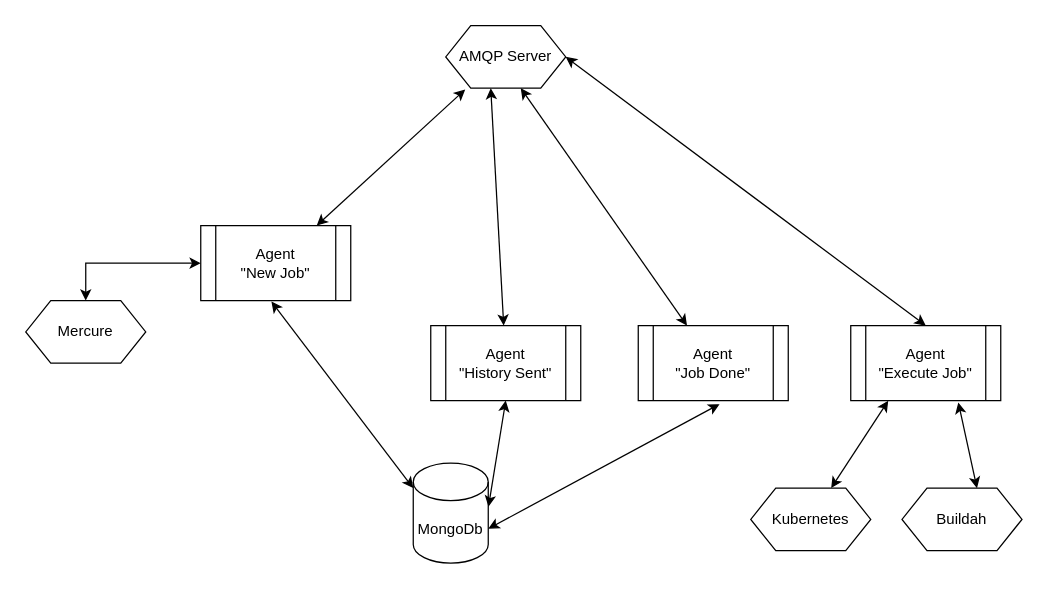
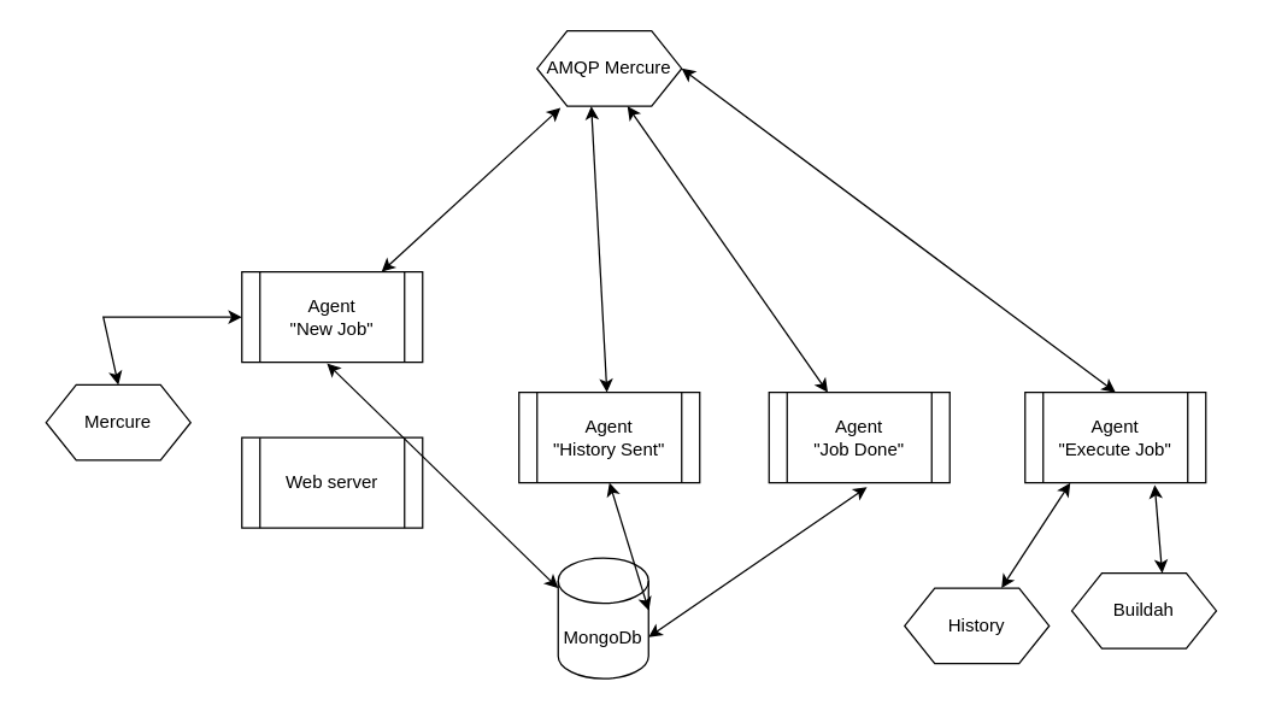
  <mxCell id="0" />
  <mxCell id="1" parent="0" />
- <mxCell id="2" value="MongoDb" style="shape=cylinder3;whiteSpace=wrap;html=1;boundedLbl=1;backgroundOutline=1;size=15;" vertex="1" parent="1"><mxGeometry x="330" y="370" width="60" height="80" as="geometry" /></mxCell>
+ <mxCell id="2" value="MongoDb" style="shape=cylinder3;whiteSpace=wrap;html=1;boundedLbl=1;backgroundOutline=1;size=15;" vertex="1" parent="1"><mxGeometry x="370" y="370" width="60" height="80" as="geometry" /></mxCell>
  <mxCell id="3" value="Agent &lt;br&gt;&quot;New Job&quot;" style="shape=process;whiteSpace=wrap;html=1;backgroundOutline=1;" vertex="1" parent="1"><mxGeometry x="160" y="180" width="120" height="60" as="geometry" /></mxCell>
+ <mxCell id="4" value="Web server" style="shape=process;whiteSpace=wrap;html=1;backgroundOutline=1;" vertex="1" parent="1"><mxGeometry x="160" y="290" width="120" height="60" as="geometry" /></mxCell>
  <mxCell id="5" value="Agent &lt;br&gt;&quot;History Sent&quot;" style="shape=process;whiteSpace=wrap;html=1;backgroundOutline=1;" vertex="1" parent="1"><mxGeometry x="344" y="260" width="120" height="60" as="geometry" /></mxCell>
  <mxCell id="6" value="Agent &lt;br&gt;&quot;Job Done&quot;" style="shape=process;whiteSpace=wrap;html=1;backgroundOutline=1;" vertex="1" parent="1"><mxGeometry x="510" y="260" width="120" height="60" as="geometry" /></mxCell>
  <mxCell id="7" value="Agent &lt;br&gt;&quot;Execute&amp;nbsp;Job&quot;" style="shape=process;whiteSpace=wrap;html=1;backgroundOutline=1;" vertex="1" parent="1"><mxGeometry x="680" y="260" width="120" height="60" as="geometry" /></mxCell>
- <mxCell id="8" value="AMQP Server" style="shape=hexagon;perimeter=hexagonPerimeter2;whiteSpace=wrap;html=1;fixedSize=1;" vertex="1" parent="1"><mxGeometry x="356" y="20" width="96" height="50" as="geometry" /></mxCell>
- <mxCell id="9" value="Buildah" style="shape=hexagon;perimeter=hexagonPerimeter2;whiteSpace=wrap;html=1;fixedSize=1;" vertex="1" parent="1"><mxGeometry x="721" y="390" width="96" height="50" as="geometry" /></mxCell>
- <mxCell id="10" value="Kubernetes" style="shape=hexagon;perimeter=hexagonPerimeter2;whiteSpace=wrap;html=1;fixedSize=1;" vertex="1" parent="1"><mxGeometry x="600" y="390" width="96" height="50" as="geometry" /></mxCell>
- <mxCell id="11" value="Mercure" style="shape=hexagon;perimeter=hexagonPerimeter2;whiteSpace=wrap;html=1;fixedSize=1;" vertex="1" parent="1"><mxGeometry x="20" y="240" width="96" height="50" as="geometry" /></mxCell>
+ <mxCell id="8" value="AMQP Mercure" style="shape=hexagon;perimeter=hexagonPerimeter2;whiteSpace=wrap;html=1;fixedSize=1;" vertex="1" parent="1"><mxGeometry x="356" y="20" width="96" height="50" as="geometry" /></mxCell>
+ <mxCell id="9" value="Buildah" style="shape=hexagon;perimeter=hexagonPerimeter2;whiteSpace=wrap;html=1;fixedSize=1;" vertex="1" parent="1"><mxGeometry x="711" y="380" width="96" height="50" as="geometry" /></mxCell>
+ <mxCell id="10" value="History" style="shape=hexagon;perimeter=hexagonPerimeter2;whiteSpace=wrap;html=1;fixedSize=1;" vertex="1" parent="1"><mxGeometry x="600" y="390" width="96" height="50" as="geometry" /></mxCell>
+ <mxCell id="11" value="Mercure" style="shape=hexagon;perimeter=hexagonPerimeter2;whiteSpace=wrap;html=1;fixedSize=1;" vertex="1" parent="1"><mxGeometry x="30" y="255" width="96" height="50" as="geometry" /></mxCell>
  <mxCell id="12" value="" style="endArrow=classic;startArrow=classic;html=1;rounded=0;exitX=0.471;exitY=1.012;exitDx=0;exitDy=0;exitPerimeter=0;entryX=0;entryY=0.25;entryDx=0;entryDy=0;entryPerimeter=0;" edge="1" parent="1" source="3" target="2"><mxGeometry width="50" height="50" relative="1" as="geometry"><mxPoint x="390" y="280" as="sourcePoint" /><mxPoint x="440" y="230" as="targetPoint" /></mxGeometry></mxCell>
  <mxCell id="13" value="" style="endArrow=classic;startArrow=classic;html=1;rounded=0;entryX=1.003;entryY=0.436;entryDx=0;entryDy=0;entryPerimeter=0;exitX=0.5;exitY=1;exitDx=0;exitDy=0;" edge="1" parent="1" source="5" target="2"><mxGeometry width="50" height="50" relative="1" as="geometry"><mxPoint x="390" y="280" as="sourcePoint" /><mxPoint x="360" y="360" as="targetPoint" /></mxGeometry></mxCell>
  <mxCell id="14" value="" style="endArrow=classic;startArrow=classic;html=1;rounded=0;entryX=0.542;entryY=1.047;entryDx=0;entryDy=0;entryPerimeter=0;exitX=1;exitY=0;exitDx=0;exitDy=52.5;exitPerimeter=0;" edge="1" parent="1" source="2" target="6"><mxGeometry width="50" height="50" relative="1" as="geometry"><mxPoint x="380" y="390" as="sourcePoint" /><mxPoint x="430" y="340" as="targetPoint" /></mxGeometry></mxCell>
  <mxCell id="15" value="" style="endArrow=classic;startArrow=classic;html=1;rounded=0;entryX=0.25;entryY=1;entryDx=0;entryDy=0;" edge="1" parent="1" source="10" target="7"><mxGeometry width="50" height="50" relative="1" as="geometry"><mxPoint x="380" y="390" as="sourcePoint" /><mxPoint x="430" y="340" as="targetPoint" /></mxGeometry></mxCell>
  <mxCell id="16" value="" style="endArrow=classic;startArrow=classic;html=1;rounded=0;entryX=0.717;entryY=1.024;entryDx=0;entryDy=0;entryPerimeter=0;exitX=0.625;exitY=0;exitDx=0;exitDy=0;" edge="1" parent="1" source="9" target="7"><mxGeometry width="50" height="50" relative="1" as="geometry"><mxPoint x="380" y="390" as="sourcePoint" /><mxPoint x="430" y="340" as="targetPoint" /></mxGeometry></mxCell>
  <mxCell id="17" value="" style="endArrow=classic;startArrow=classic;html=1;rounded=0;entryX=0;entryY=0.5;entryDx=0;entryDy=0;exitX=0.5;exitY=0;exitDx=0;exitDy=0;" edge="1" parent="1" source="11" target="3"><mxGeometry width="50" height="50" relative="1" as="geometry"><mxPoint x="380" y="390" as="sourcePoint" /><mxPoint x="430" y="340" as="targetPoint" /><Array as="points"><mxPoint x="68" y="210" /></Array></mxGeometry></mxCell>
  <mxCell id="18" value="" style="endArrow=classic;startArrow=classic;html=1;rounded=0;entryX=0.162;entryY=1.022;entryDx=0;entryDy=0;entryPerimeter=0;" edge="1" parent="1" source="3" target="8"><mxGeometry width="50" height="50" relative="1" as="geometry"><mxPoint x="380" y="270" as="sourcePoint" /><mxPoint x="430" y="220" as="targetPoint" /></mxGeometry></mxCell>
  <mxCell id="19" value="" style="endArrow=classic;startArrow=classic;html=1;rounded=0;entryX=0.375;entryY=1;entryDx=0;entryDy=0;" edge="1" parent="1" source="5" target="8"><mxGeometry width="50" height="50" relative="1" as="geometry"><mxPoint x="380" y="270" as="sourcePoint" /><mxPoint x="430" y="220" as="targetPoint" /></mxGeometry></mxCell>
  <mxCell id="20" value="" style="endArrow=classic;startArrow=classic;html=1;rounded=0;entryX=0.625;entryY=1;entryDx=0;entryDy=0;" edge="1" parent="1" source="6" target="8"><mxGeometry width="50" height="50" relative="1" as="geometry"><mxPoint x="380" y="270" as="sourcePoint" /><mxPoint x="430" y="220" as="targetPoint" /></mxGeometry></mxCell>
  <mxCell id="21" value="" style="endArrow=classic;startArrow=classic;html=1;rounded=0;entryX=1;entryY=0.5;entryDx=0;entryDy=0;exitX=0.5;exitY=0;exitDx=0;exitDy=0;" edge="1" parent="1" source="7" target="8"><mxGeometry width="50" height="50" relative="1" as="geometry"><mxPoint x="380" y="270" as="sourcePoint" /><mxPoint x="430" y="220" as="targetPoint" /></mxGeometry></mxCell>
